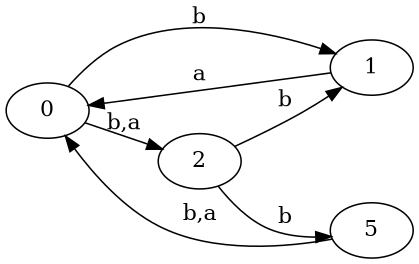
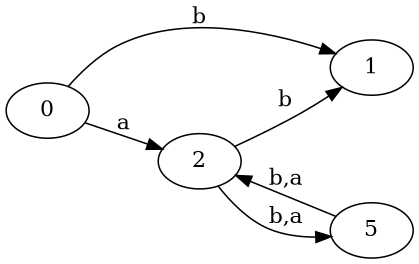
  digraph {
    d2tdocpreamble="\usetikzlibrary{automata}"
    d2tfigpreamble="\tikzstyle{every state}= [ draw=blue!50,very thick,fill=blue!20]  \tikzstyle{auto}= [fill=white]"
    fontname="DejaVu Serif"
    rankdir=LR
    ranksep=0.5
    node [fontname="DejaVu Serif" style=state]
    edge [fontname="DejaVu Serif" lblstyle=auto topath="bend right"]
    n1 [label=0 style="state, initial, accepting"]
    n2 [label=1]
    n3 [label=2]
    n4 [label=5]
    n1 -> n2 [label=b]
-   n1 -> n3 [label="b,a"]
-   n2 -> n1 [label=a]
+   n1 -> n3 [label=a]
    n3 -> n2 [label=b]
-   n3 -> n4 [label=b]
-   n4 -> n1 [label="b,a"]
+   n3 -> n4 [label="b,a"]
+   n4 -> n3 [label="b,a"]
  }
